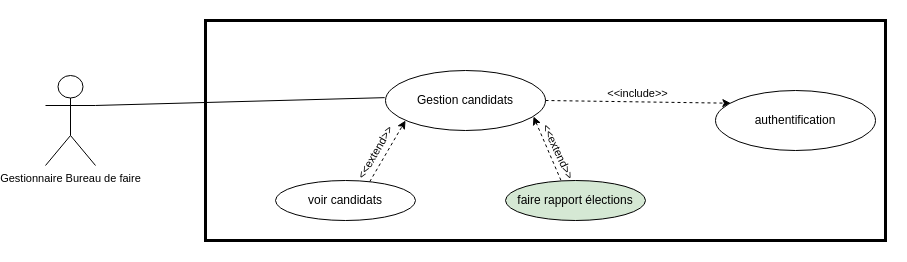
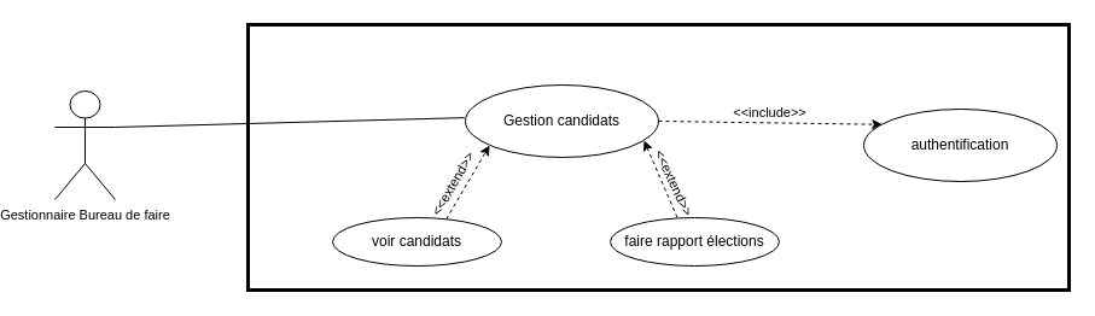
  <mxCell id="0" />
  <mxCell id="1" parent="0" />
  <mxCell id="2" value="" style="rounded=0;whiteSpace=wrap;html=1;fontSize=11;fillColor=none;strokeWidth=3;" parent="1" vertex="1"><mxGeometry x="180" y="20" width="680" height="220" as="geometry" /></mxCell>
  <mxCell id="3" value="Gestionnaire Bureau de faire" style="shape=umlActor;verticalLabelPosition=bottom;verticalAlign=top;html=1;outlineConnect=0;fontSize=11;" parent="1" vertex="1"><mxGeometry x="20" y="75" width="50" height="90" as="geometry" /></mxCell>
  <mxCell id="4" value="" style="group" parent="1" vertex="1" connectable="0"><mxGeometry x="360" y="70" width="160" height="60" as="geometry" /></mxCell>
  <mxCell id="5" value="" style="ellipse;whiteSpace=wrap;html=1;" parent="4" vertex="1"><mxGeometry width="160" height="60" as="geometry" /></mxCell>
  <mxCell id="6" value="Gestion candidats" style="text;html=1;strokeColor=none;fillColor=none;align=center;verticalAlign=middle;whiteSpace=wrap;rounded=0;" parent="4" vertex="1"><mxGeometry x="15" y="20" width="130" height="20" as="geometry" /></mxCell>
  <mxCell id="7" value="" style="endArrow=classic;html=1;fontSize=11;exitX=0.673;exitY=0.03;exitDx=0;exitDy=0;exitPerimeter=0;dashed=1;" parent="1" source="17" edge="1"><mxGeometry width="50" height="50" relative="1" as="geometry"><mxPoint x="330" y="170" as="sourcePoint" /><mxPoint x="380" y="120" as="targetPoint" /></mxGeometry></mxCell>
  <mxCell id="8" value="&amp;lt;&amp;lt;extend&amp;gt;&amp;gt;" style="edgeLabel;html=1;align=center;verticalAlign=middle;resizable=0;points=[];fontSize=11;rotation=-60;" vertex="1" connectable="0" parent="7"><mxGeometry x="-0.179" relative="1" as="geometry"><mxPoint x="-10" y="-3" as="offset" /></mxGeometry></mxCell>
  <mxCell id="9" value="" style="endArrow=classic;html=1;fontSize=11;entryX=0.925;entryY=0.767;entryDx=0;entryDy=0;entryPerimeter=0;exitX=0.162;exitY=0.133;exitDx=0;exitDy=0;exitPerimeter=0;dashed=1;" parent="1" edge="1"><mxGeometry width="50" height="50" relative="1" as="geometry"><mxPoint x="537.82" y="185.32" as="sourcePoint" /><mxPoint x="508" y="116.02" as="targetPoint" /></mxGeometry></mxCell>
  <mxCell id="10" value="&lt;span style=&quot;font-size: 11px&quot;&gt;&amp;lt;&amp;lt;extend&amp;gt;&amp;gt;&lt;/span&gt;" style="edgeLabel;html=1;align=center;verticalAlign=middle;resizable=0;points=[];fontSize=10;rotation=65;" vertex="1" connectable="0" parent="9"><mxGeometry x="-0.116" relative="1" as="geometry"><mxPoint x="8.36" y="-4.7" as="offset" /></mxGeometry></mxCell>
  <mxCell id="11" value="" style="endArrow=classic;html=1;fontSize=11;exitX=1;exitY=0.5;exitDx=0;exitDy=0;dashed=1;entryX=0.096;entryY=0.212;entryDx=0;entryDy=0;entryPerimeter=0;" parent="1" source="5" target="14" edge="1"><mxGeometry width="50" height="50" relative="1" as="geometry"><mxPoint x="570" y="140" as="sourcePoint" /><mxPoint x="640" y="100" as="targetPoint" /></mxGeometry></mxCell>
  <mxCell id="12" value="&amp;lt;&amp;lt;include&amp;gt;&amp;gt;" style="edgeLabel;html=1;align=center;verticalAlign=middle;resizable=0;points=[];fontSize=11;rotation=0;" parent="11" vertex="1" connectable="0"><mxGeometry x="-0.106" y="-2" relative="1" as="geometry"><mxPoint x="8.33" y="-11" as="offset" /></mxGeometry></mxCell>
  <mxCell id="13" value="" style="group" parent="1" vertex="1" connectable="0"><mxGeometry x="690" y="90" width="160" height="60" as="geometry" /></mxCell>
  <mxCell id="14" value="" style="ellipse;whiteSpace=wrap;html=1;" parent="13" vertex="1"><mxGeometry width="160" height="60" as="geometry" /></mxCell>
  <mxCell id="15" value="authentification" style="text;html=1;strokeColor=none;fillColor=none;align=center;verticalAlign=middle;whiteSpace=wrap;rounded=0;" parent="13" vertex="1"><mxGeometry x="15" y="20" width="130" height="20" as="geometry" /></mxCell>
  <mxCell id="16" value="" style="endArrow=none;html=1;fontSize=11;entryX=0.265;entryY=0.229;entryDx=0;entryDy=0;entryPerimeter=0;exitX=1;exitY=0.333;exitDx=0;exitDy=0;exitPerimeter=0;" parent="1" edge="1" source="3"><mxGeometry width="50" height="50" relative="1" as="geometry"><mxPoint x="119" y="210.231" as="sourcePoint" /><mxPoint x="359.2" y="97.15" as="targetPoint" /></mxGeometry></mxCell>
  <mxCell id="17" value="" style="ellipse;whiteSpace=wrap;html=1;" parent="1" vertex="1"><mxGeometry x="250" y="180" width="140" height="40" as="geometry" /></mxCell>
  <mxCell id="18" value="voir candidats" style="text;html=1;strokeColor=none;fillColor=none;align=center;verticalAlign=middle;whiteSpace=wrap;rounded=0;" parent="1" vertex="1"><mxGeometry x="263.125" y="193.333" width="113.75" height="13.333" as="geometry" /></mxCell>
- <mxCell id="19" value="faire rapport élections" style="ellipse;whiteSpace=wrap;html=1;fillColor=#d5e8d4;" vertex="1" parent="1"><mxGeometry x="480" y="180" width="140" height="40" as="geometry" /></mxCell>
+ <mxCell id="19" value="faire rapport élections" style="ellipse;whiteSpace=wrap;html=1;" vertex="1" parent="1"><mxGeometry x="480" y="180" width="140" height="40" as="geometry" /></mxCell>
